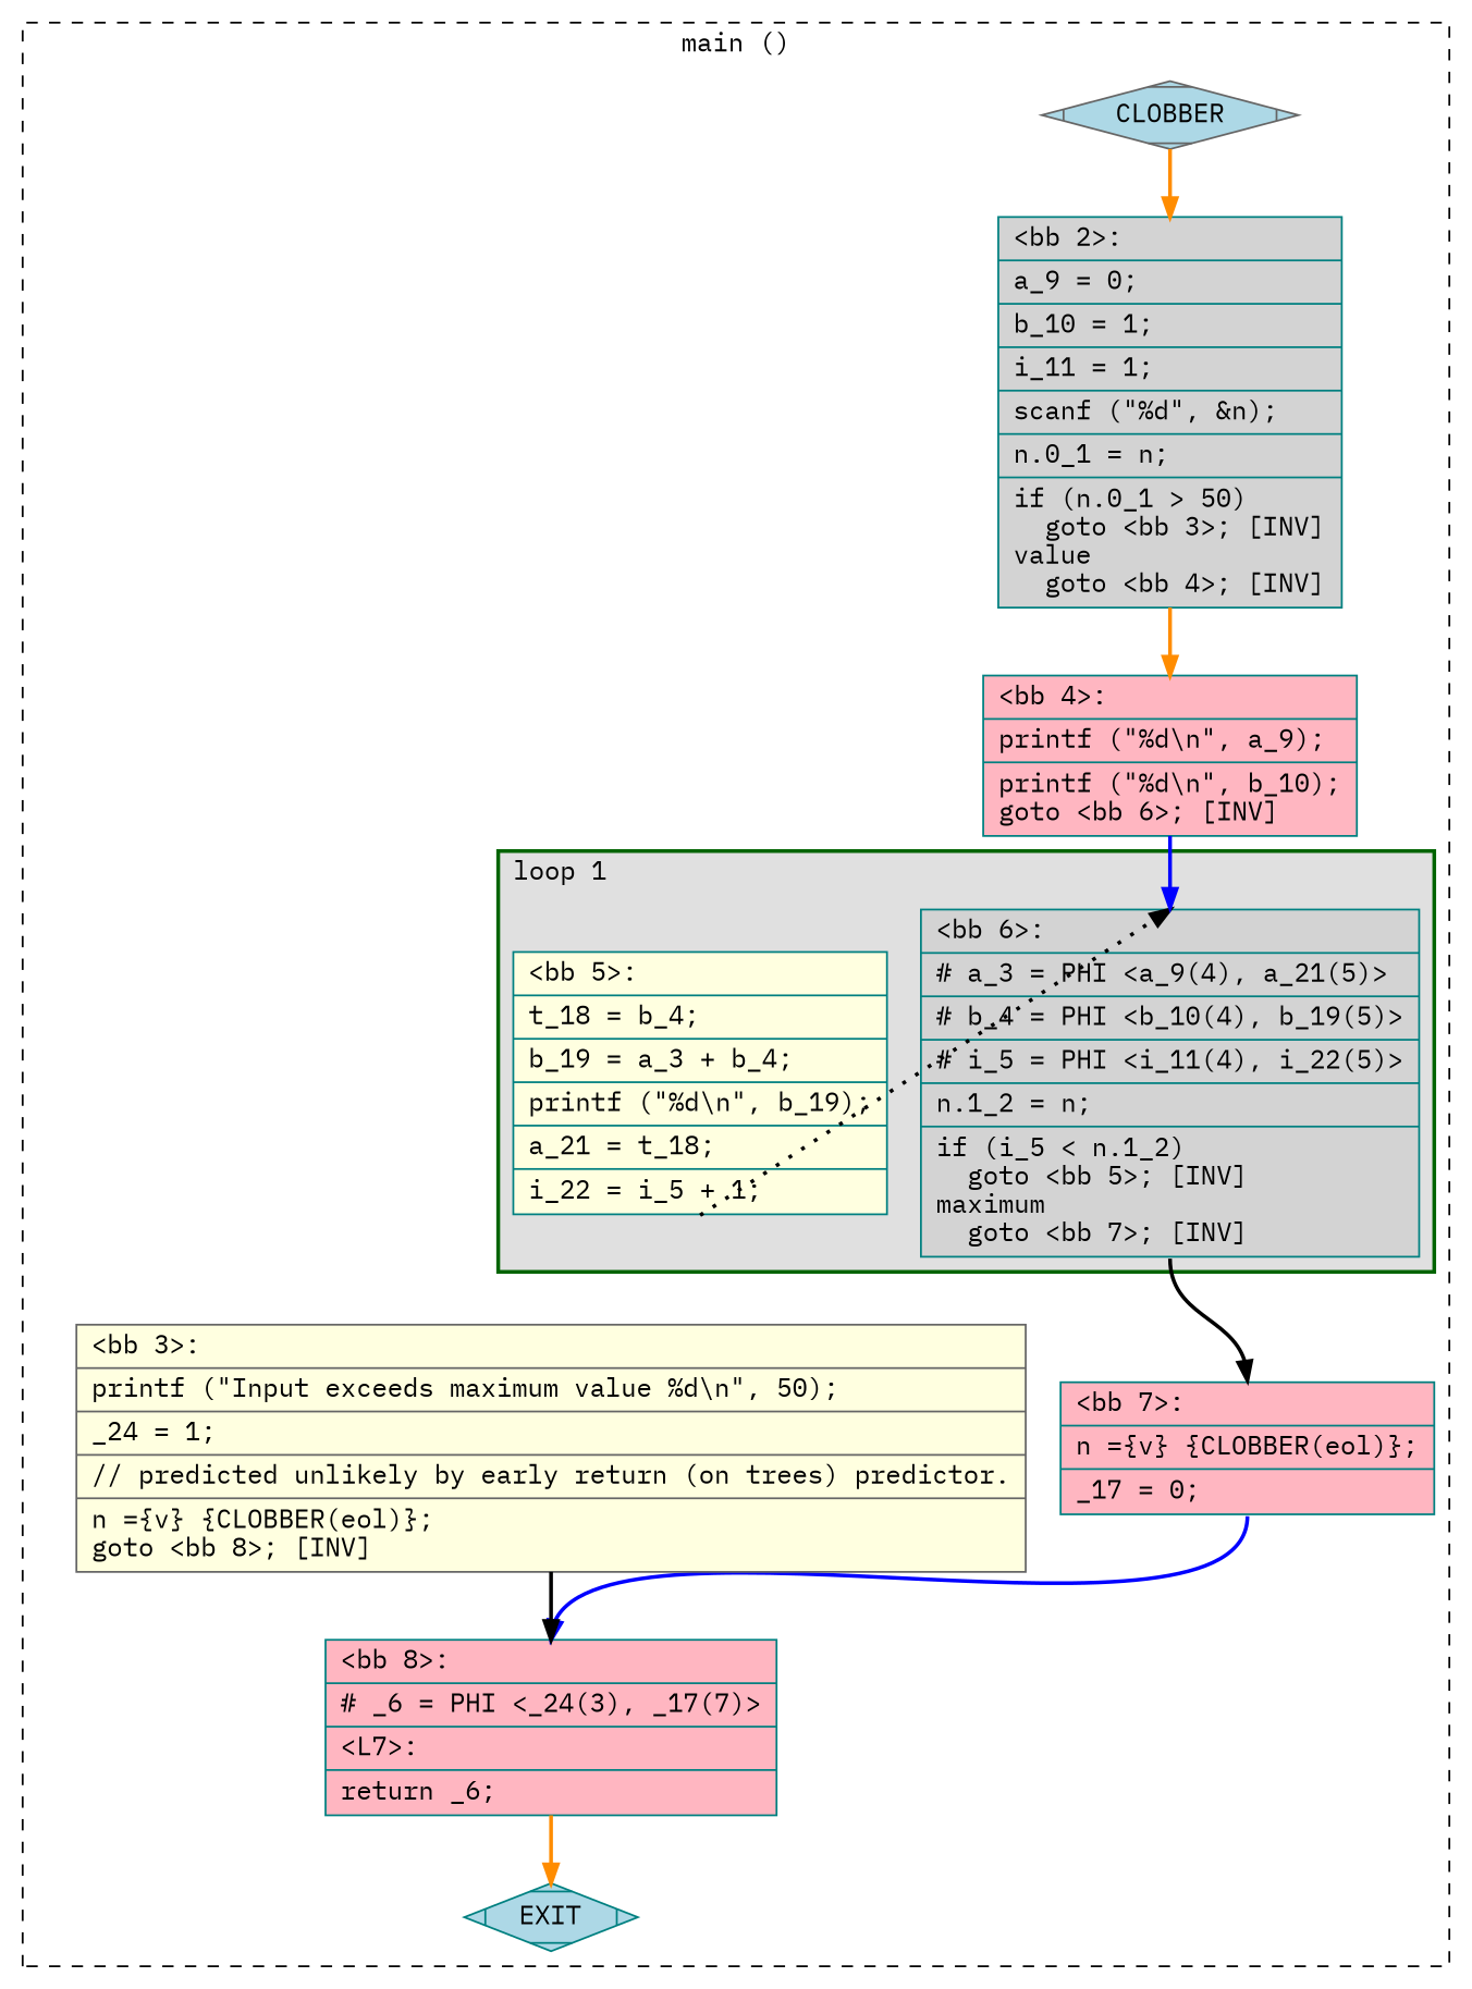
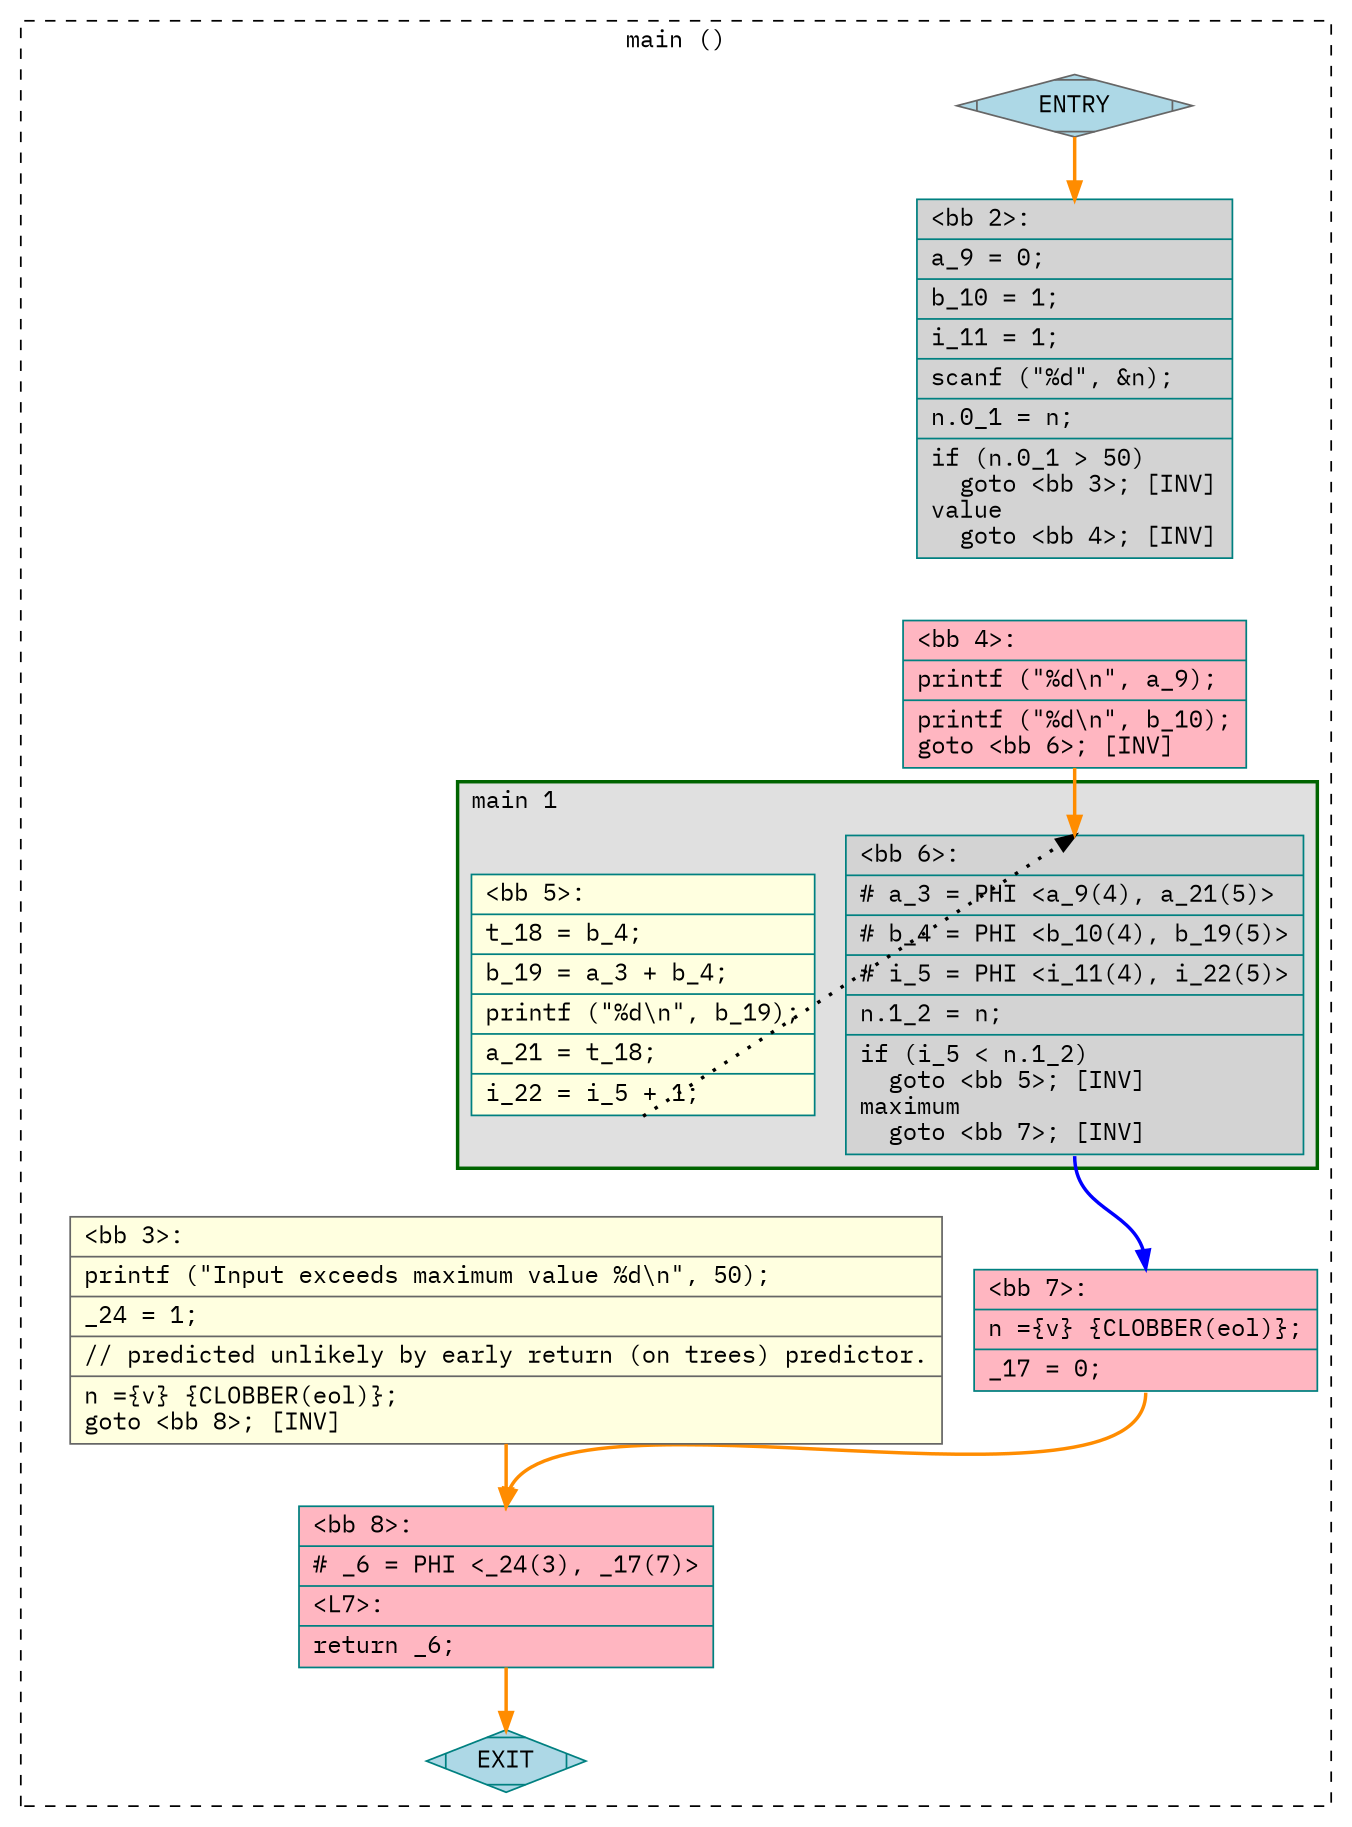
  digraph {
    fontname="IBM Plex Mono"
    node [color=teal fillcolor=lightpink fontname="IBM Plex Mono" shape=record style=filled]
    edge [color=black constraint=true fontname="IBM Plex Mono" headport=n style="solid,bold" tailport=s weight=10]
    n1 [fillcolor=lightgrey label="{\<bb\ 6\>:\l|#\ a_3\ =\ PHI\ \<a_9(4),\ a_21(5)\>\l|#\ b_4\ =\ PHI\ \<b_10(4),\ b_19(5)\>\l|#\ i_5\ =\ PHI\ \<i_11(4),\ i_22(5)\>\l|n.1_2\ =\ n;\l|if\ (i_5\ \<\ n.1_2)\l\ \ goto\ \<bb\ 5\>;\ [INV]\lmaximum\l\ \ goto\ \<bb\ 7\>;\ [INV]\l}"]
    n2 [fillcolor=lightyellow label="{\<bb\ 5\>:\l|t_18\ =\ b_4;\l|b_19\ =\ a_3\ +\ b_4;\l|printf\ (\"%d\\n\",\ b_19);\l|a_21\ =\ t_18;\l|i_22\ =\ i_5\ +\ 1;\l}"]
    n3 [label="{\<bb\ 7\>:\l|n\ =\{v\}\ \{CLOBBER(eol)\};\l|_17\ =\ 0;\l}"]
-   n4 [color=gray40 fillcolor=lightblue label=CLOBBER shape=Mdiamond]
+   n4 [color=gray40 fillcolor=lightblue label=ENTRY shape=Mdiamond]
    n5 [fillcolor=lightblue label=EXIT shape=Mdiamond]
    n6 [fillcolor=lightgrey label="{\<bb\ 2\>:\l|a_9\ =\ 0;\l|b_10\ =\ 1;\l|i_11\ =\ 1;\l|scanf\ (\"%d\",\ &n);\l|n.0_1\ =\ n;\l|if\ (n.0_1\ \>\ 50)\l\ \ goto\ \<bb\ 3\>;\ [INV]\lvalue\l\ \ goto\ \<bb\ 4\>;\ [INV]\l}"]
    n7 [color=gray40 fillcolor=lightyellow label="{\<bb\ 3\>:\l|printf\ (\"Input\ exceeds\ maximum\ value\ %d\\n\",\ 50);\l|_24\ =\ 1;\l|//\ predicted\ unlikely\ by\ early\ return\ (on\ trees)\ predictor.\l|n\ =\{v\}\ \{CLOBBER(eol)\};\lgoto\ \<bb\ 8\>;\ [INV]\l}"]
    n8 [label="{\<bb\ 4\>:\l|printf\ (\"%d\\n\",\ a_9);\l|printf\ (\"%d\\n\",\ b_10);\lgoto\ \<bb\ 6\>;\ [INV]\l}"]
    n9 [label="{\<bb\ 8\>:\l|#\ _6\ =\ PHI\ \<_24(3),\ _17(7)\>\l|\<L7\>:\l|return\ _6;\l}"]
    subgraph cluster_1 {
      color=black
      label="main ()"
      style=dashed
      n3
      n4
      n5
      n6
      n7
      n8
      n9
      subgraph cluster_2 {
        color=darkgreen
        fillcolor=grey88
-       label="loop 1"
+       label="main 1"
        labeljust=l
        penwidth=2
        style=filled
        n1
        n2
      }
    }
-   n1 -> n3
+   n1 -> n3 [color=blue]
    n2 -> n1 [constraint=false style="dotted,bold"]
-   n3 -> n9 [color=blue weight=100]
+   n3 -> n9 [color=darkorange weight=100]
    n4 -> n5 [style=invis color="" weight=""]
    n4 -> n6 [color=darkorange weight=100]
-   n6 -> n8 [color=darkorange]
-   n7 -> n9 [weight=100]
-   n8 -> n1 [color=blue weight=100]
+   n7 -> n9 [color=darkorange weight=100]
+   n8 -> n1 [color=darkorange weight=100]
    n9 -> n5 [color=darkorange]
  }
